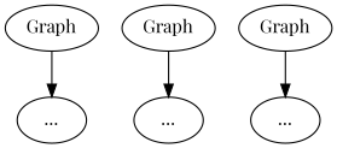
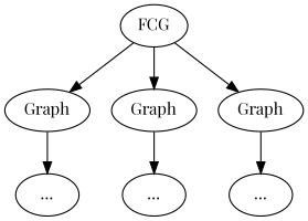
  digraph {
    fontname="Playfair Display"
    node [fontname="Playfair Display"]
    edge [fontname="Playfair Display"]
    n1 [label="..."]
    n2 [label="..."]
    n3 [label="..."]
    n4 [label="Graph"]
    n5 [label="Graph"]
    n6 [label="Graph"]
+   FCG
    n4 -> n1
    n5 -> n2
    n6 -> n3
+   FCG -> n4
+   FCG -> n5
+   FCG -> n6
  }
